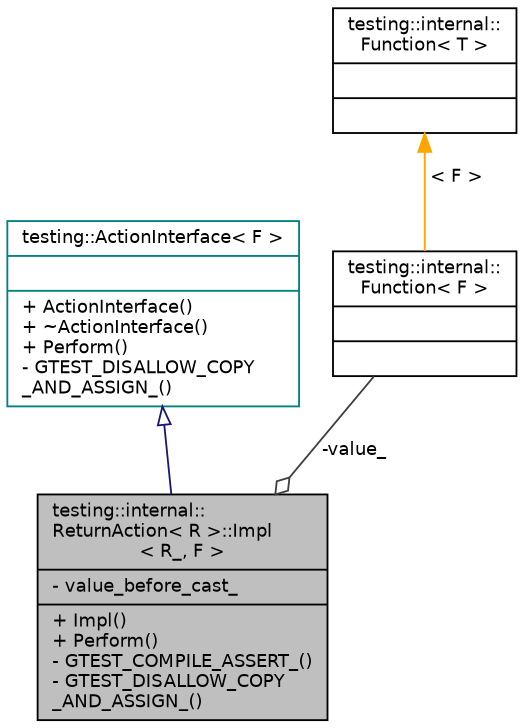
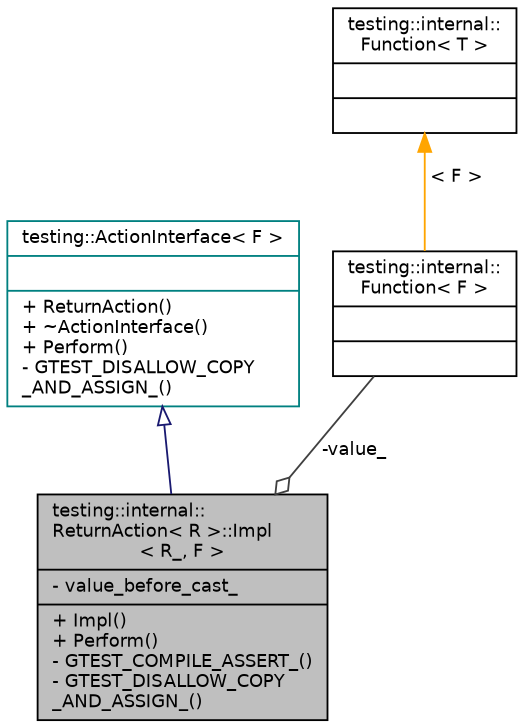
  digraph {
    node [color=black fillcolor=white fontname=Helvetica fontsize=10 shape=record style=filled]
    edge [dir=back fontname=Helvetica fontsize=10 labelfontname=Helvetica labelfontsize=10 style=solid]
    n1 [fillcolor=grey75 fontcolor=black height=0.2 label="{testing::internal::\lReturnAction\< R \>::Impl\l\< R_, F \>\n|- value_before_cast_\l|+ Impl()\l+ Perform()\l- GTEST_COMPILE_ASSERT_()\l- GTEST_DISALLOW_COPY\l_AND_ASSIGN_()\l}" width=0.4]
-   n2 [color=teal height=0.2 label="{testing::ActionInterface\< F \>\n||+ ActionInterface()\l+ ~ActionInterface()\l+ Perform()\l- GTEST_DISALLOW_COPY\l_AND_ASSIGN_()\l}" width=0.4]
+   n2 [color=teal height=0.2 label="{testing::ActionInterface\< F \>\n||+ ReturnAction()\l+ ~ActionInterface()\l+ Perform()\l- GTEST_DISALLOW_COPY\l_AND_ASSIGN_()\l}" width=0.4]
    n3 [height=0.2 label="{testing::internal::\lFunction\< F \>\n||}" width=0.4]
    n4 [height=0.2 label="{testing::internal::\lFunction\< T \>\n||}" width=0.4]
    n2 -> n1 [arrowtail=onormal color=midnightblue]
    n3 -> n1 [arrowhead=odiamond color=grey25 label=" -value_" dir=""]
    n4 -> n3 [color=orange label=" \< F \>"]
  }
